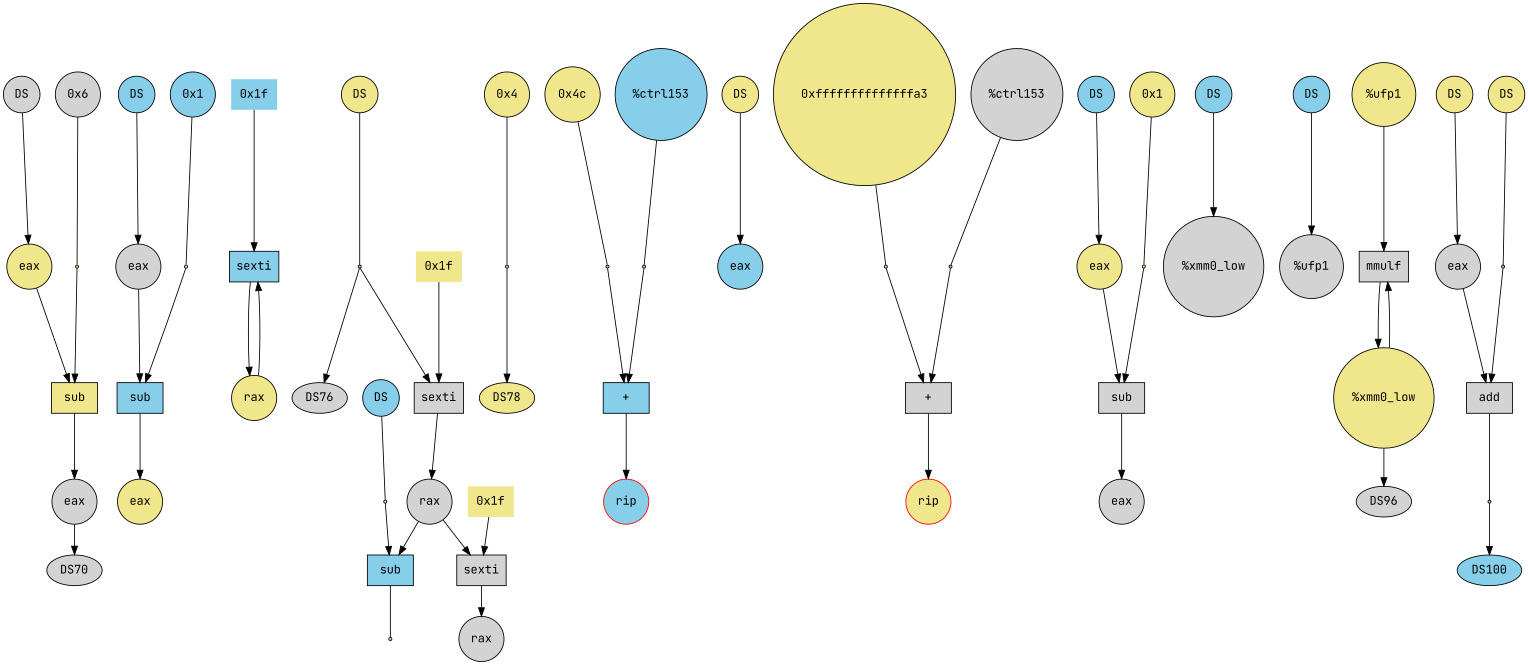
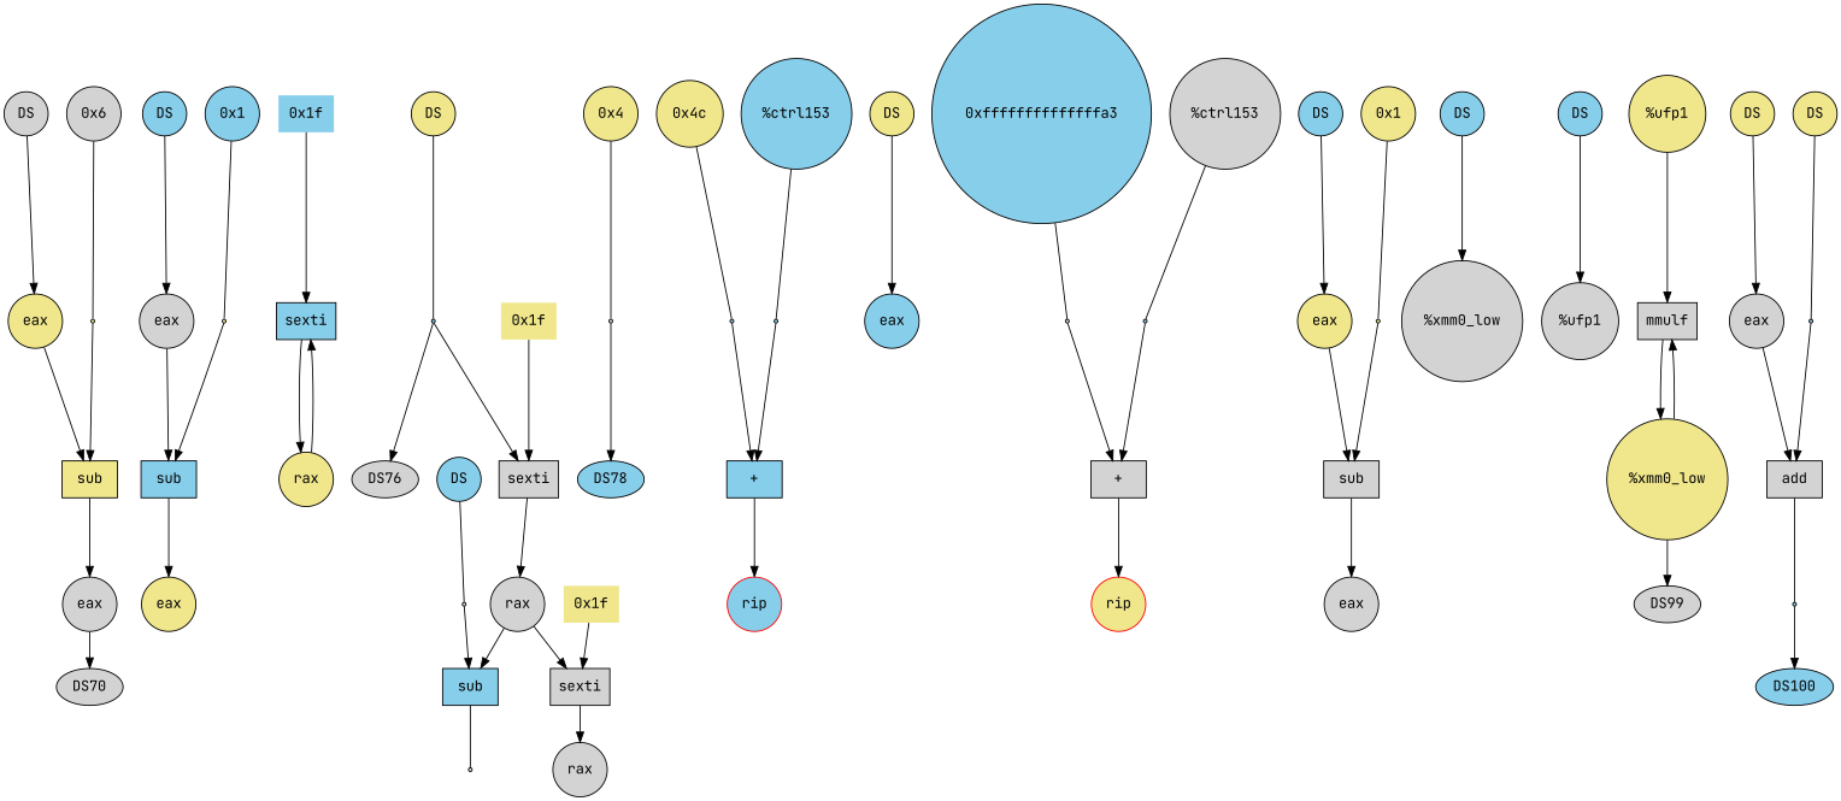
  digraph {
    fontname="JetBrains Mono"
    node [fillcolor=lightgrey fontname="JetBrains Mono" shape=circle style=filled]
    edge [fontname="JetBrains Mono"]
    n1 [label=DS]
    n2 [fillcolor=khaki label=eax]
    n3 [fillcolor=khaki label=sub shape=box]
    n4 [label=eax]
    n5 [label="0x6"]
    n6 [fillcolor=khaki label=t1d shape=point]
    DS70 [shape=""]
    n8 [fillcolor=skyblue label=DS]
    n9 [label=eax]
    n10 [fillcolor=skyblue label=sub shape=box]
    n11 [fillcolor=khaki label=eax]
    n12 [fillcolor=skyblue label="0x1"]
    n13 [fillcolor=khaki label=t1d shape=point]
    n14 [fillcolor=skyblue label=sexti shape=box]
    n15 [fillcolor=khaki label=rax]
    n16 [fillcolor=skyblue label="0x1f" shape=plaintext]
    n17 [fillcolor=khaki label=DS]
    n18 [fillcolor=skyblue label=rax shape=point]
    DS76 [shape=""]
    n20 [label=sexti shape=box]
    n21 [label=rax]
    n22 [fillcolor=khaki label="0x4"]
    n23 [label=t1d shape=point]
-   DS78 [fillcolor=khaki shape=""]
+   DS78 [fillcolor=skyblue shape=""]
    n25 [fillcolor=skyblue label=t1 shape=point]
    n26 [fillcolor=skyblue label="+" shape=box]
    n27 [color=red fillcolor=skyblue label=rip]
    n28 [fillcolor=skyblue label="%ctrl153"]
    n29 [fillcolor=khaki label="0x4c"]
    n30 [fillcolor=skyblue label=t2 shape=point]
    n31 [fillcolor=khaki label=DS]
    n32 [fillcolor=skyblue label=eax]
    n33 [fillcolor=skyblue label=sub shape=box]
    n34 [label=sexti shape=box]
    n35 [label=t0 shape=point]
    n36 [label=rax]
    n37 [fillcolor=khaki label="0x1f" shape=plaintext]
    n38 [fillcolor=skyblue label=DS]
    n39 [label=t1 shape=point]
    n40 [fillcolor=skyblue label=t1 shape=point]
    n41 [label="+" shape=box]
    n42 [color=red fillcolor=khaki label=rip]
    n43 [label="%ctrl153"]
-   n44 [fillcolor=khaki label="0xffffffffffffffa3"]
+   n44 [fillcolor=skyblue label="0xffffffffffffffa3"]
    n45 [label=t2 shape=point]
    n46 [fillcolor=skyblue label=DS]
    n47 [fillcolor=khaki label=eax]
    n48 [label=sub shape=box]
    n49 [label=eax]
    n50 [fillcolor=khaki label="0x1"]
    n51 [fillcolor=khaki label=t1d shape=point]
    n52 [label="%xmm0_low"]
    n53 [fillcolor=skyblue label=DS]
    n54 [label="%ufp1"]
    n55 [fillcolor=skyblue label=DS]
    n56 [label=mmulf shape=box]
    n57 [fillcolor=khaki label="%xmm0_low"]
-   DS96 [shape=""]
+   DS96 [label=DS99 shape=""]
    n59 [fillcolor=khaki label="%ufp1"]
    n60 [fillcolor=khaki label="0x1f" shape=plaintext]
    n61 [fillcolor=khaki label=DS]
    n62 [label=eax]
    n63 [label=add shape=box]
    n64 [fillcolor=skyblue label=t1d shape=point]
    n65 [fillcolor=skyblue label=t1d shape=point]
    n66 [fillcolor=khaki label=DS]
    DS100 [fillcolor=skyblue shape=""]
    n1 -> n2
    n2 -> n3
    n3 -> n4
    n4 -> DS70
    n5 -> n6 [dir=none]
    n6 -> n3
    n8 -> n9
    n9 -> n10
    n10 -> n11
    n12 -> n13 [dir=none]
    n13 -> n10
    n14 -> n15
    n15 -> n14
    n16 -> n14
    n17 -> n18 [dir=none]
    n18 -> DS76
    n18 -> n20
    n20 -> n21
    n21 -> n33
    n21 -> n34
    n22 -> n23 [dir=none]
    n23 -> DS78
    n25 -> n26
    n26 -> n27
    n28 -> n25 [dir=none]
    n29 -> n30 [dir=none]
    n30 -> n26
    n31 -> n32
    n33 -> n35 [dir=none]
    n34 -> n36
    n37 -> n20
    n38 -> n39 [dir=none]
    n39 -> n33
    n40 -> n41
    n41 -> n42
    n43 -> n40 [dir=none]
    n44 -> n45 [dir=none]
    n45 -> n41
    n46 -> n47
    n47 -> n48
    n48 -> n49
    n50 -> n51 [dir=none]
    n51 -> n48
    n53 -> n52
    n55 -> n54
    n56 -> n57
    n57 -> n56
    n57 -> DS96
    n59 -> n56
    n60 -> n34
    n61 -> n62
    n62 -> n63
    n63 -> n64 [dir=none]
    n64 -> DS100
    n65 -> n63
    n66 -> n65 [dir=none]
  }
